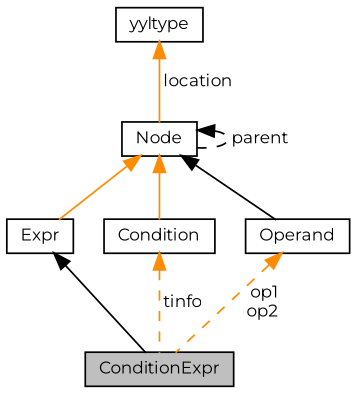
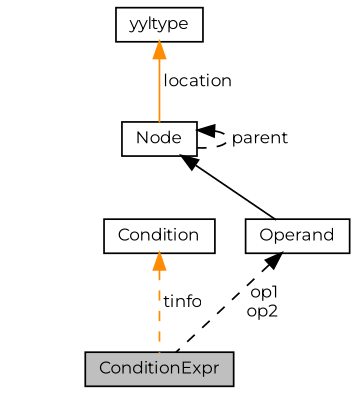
  digraph {
    fontname=Montserrat
    node [color=black fillcolor=white fontname=Montserrat fontsize=10 shape=record style=filled]
    edge [color=darkorange dir=back fontname=Montserrat fontsize=10 labelfontname=Helvetica labelfontsize=10 style=solid]
    n1 [fillcolor=grey75 fontcolor=black height=0.2 label=ConditionExpr width=0.4]
-   n2 [height=0.2 label=Expr width=0.4]
    n3 [height=0.2 label="Node" width=0.4]
    n4 [height=0.2 label=Condition width=0.4]
    n5 [height=0.2 label=Operand width=0.4]
    n6 [height=0.2 label=yyltype width=0.4]
-   n2 -> n1 [color=black]
-   n3 -> n2
    n3 -> n3 [color=black label=" parent" style=dashed]
-   n3 -> n4
    n3 -> n5 [color=black]
    n4 -> n1 [label=" tinfo" style=dashed]
-   n5 -> n1 [label=" op1\nop2" style=dashed]
+   n5 -> n1 [color=black label=" op1\nop2" style=dashed]
    n6 -> n3 [label=" location"]
  }
